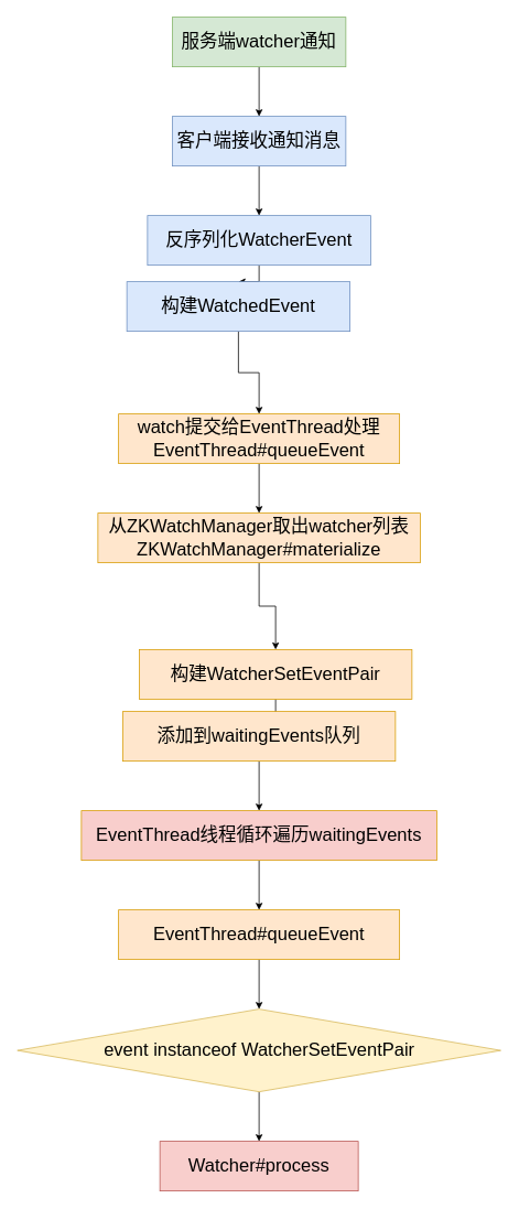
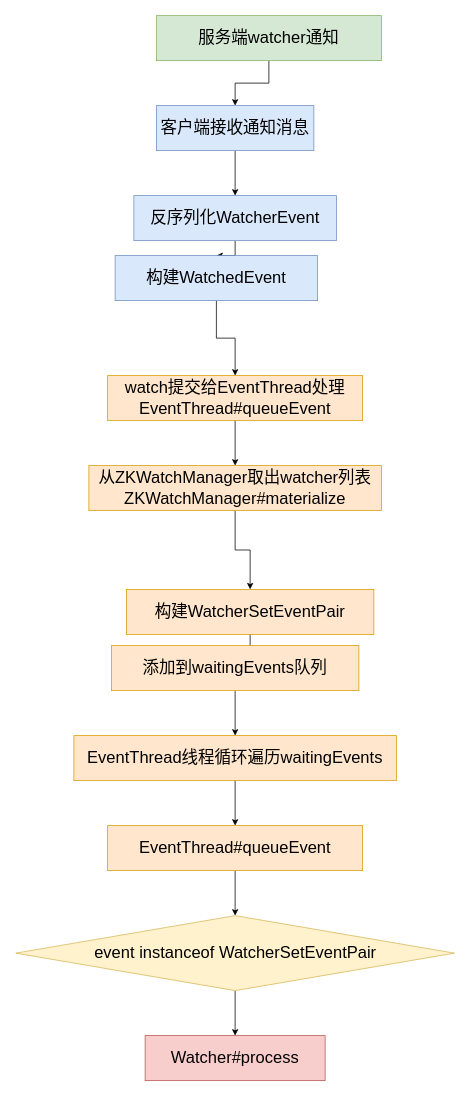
  <mxCell id="0" />
  <mxCell id="1" parent="0" />
  <mxCell id="2" value="" style="edgeStyle=orthogonalEdgeStyle;rounded=0;orthogonalLoop=1;jettySize=auto;html=1;" edge="1" parent="1" source="3" target="5"><mxGeometry relative="1" as="geometry" /></mxCell>
- <mxCell id="3" value="&lt;font style=&quot;font-size: 22px&quot;&gt;服务端watcher通知&lt;/font&gt;" style="rounded=0;whiteSpace=wrap;html=1;fillColor=#d5e8d4;strokeColor=#82b366;" vertex="1" parent="1"><mxGeometry x="208" y="20" width="210" height="60" as="geometry" /></mxCell>
+ <mxCell id="3" value="&lt;font style=&quot;font-size: 22px&quot;&gt;服务端watcher通知&lt;/font&gt;" style="rounded=0;whiteSpace=wrap;html=1;fillColor=#d5e8d4;strokeColor=#82b366;" vertex="1" parent="1"><mxGeometry x="208" y="20" width="300" height="60" as="geometry" /></mxCell>
  <mxCell id="4" value="" style="edgeStyle=orthogonalEdgeStyle;rounded=0;orthogonalLoop=1;jettySize=auto;html=1;" edge="1" parent="1" source="5" target="7"><mxGeometry relative="1" as="geometry" /></mxCell>
  <mxCell id="5" value="&lt;font style=&quot;font-size: 22px&quot;&gt;客户端接收通知消息&lt;/font&gt;" style="rounded=0;whiteSpace=wrap;html=1;fillColor=#dae8fc;strokeColor=#6c8ebf;" vertex="1" parent="1"><mxGeometry x="208" y="140" width="210" height="60" as="geometry" /></mxCell>
  <mxCell id="6" value="" style="edgeStyle=orthogonalEdgeStyle;rounded=0;orthogonalLoop=1;jettySize=auto;html=1;" edge="1" parent="1" source="7" target="9"><mxGeometry relative="1" as="geometry" /></mxCell>
  <mxCell id="7" value="&lt;font style=&quot;font-size: 22px&quot;&gt;反序列化WatcherEvent&lt;/font&gt;" style="rounded=0;whiteSpace=wrap;html=1;fillColor=#dae8fc;strokeColor=#6c8ebf;" vertex="1" parent="1"><mxGeometry x="178" y="260" width="270" height="60" as="geometry" /></mxCell>
  <mxCell id="8" value="" style="edgeStyle=orthogonalEdgeStyle;rounded=0;orthogonalLoop=1;jettySize=auto;html=1;" edge="1" parent="1" source="9" target="11"><mxGeometry relative="1" as="geometry" /></mxCell>
  <mxCell id="9" value="&lt;font style=&quot;font-size: 22px&quot;&gt;构建WatchedEvent&lt;/font&gt;" style="rounded=0;whiteSpace=wrap;html=1;fillColor=#dae8fc;strokeColor=#6c8ebf;" vertex="1" parent="1"><mxGeometry x="153" y="340" width="270" height="60" as="geometry" /></mxCell>
  <mxCell id="10" value="" style="edgeStyle=orthogonalEdgeStyle;rounded=0;orthogonalLoop=1;jettySize=auto;html=1;" edge="1" parent="1" source="11" target="13"><mxGeometry relative="1" as="geometry" /></mxCell>
  <mxCell id="11" value="&lt;font style=&quot;font-size: 22px&quot;&gt;watch提交给EventThread处理&lt;br&gt;EventThread#queueEvent&lt;/font&gt;" style="rounded=0;whiteSpace=wrap;html=1;fillColor=#ffe6cc;strokeColor=#d79b00;" vertex="1" parent="1"><mxGeometry x="143" y="500" width="340" height="60" as="geometry" /></mxCell>
  <mxCell id="12" value="" style="edgeStyle=orthogonalEdgeStyle;rounded=0;orthogonalLoop=1;jettySize=auto;html=1;" edge="1" parent="1" source="13" target="15"><mxGeometry relative="1" as="geometry" /></mxCell>
  <mxCell id="13" value="&lt;font style=&quot;font-size: 22px&quot;&gt;从ZKWatchManager取出watcher列表&lt;br&gt;ZKWatchManager#materialize&lt;/font&gt;" style="rounded=0;whiteSpace=wrap;html=1;fillColor=#ffe6cc;strokeColor=#d79b00;" vertex="1" parent="1"><mxGeometry x="118" y="620" width="390" height="60" as="geometry" /></mxCell>
  <mxCell id="14" value="" style="edgeStyle=orthogonalEdgeStyle;rounded=0;orthogonalLoop=1;jettySize=auto;html=1;" edge="1" parent="1" source="15" target="17"><mxGeometry relative="1" as="geometry" /></mxCell>
  <mxCell id="15" value="&lt;font style=&quot;font-size: 22px&quot;&gt;构建WatcherSetEventPair&lt;/font&gt;" style="rounded=0;whiteSpace=wrap;html=1;fillColor=#ffe6cc;strokeColor=#d79b00;" vertex="1" parent="1"><mxGeometry x="168" y="785" width="330" height="60" as="geometry" /></mxCell>
  <mxCell id="16" value="" style="edgeStyle=orthogonalEdgeStyle;rounded=0;orthogonalLoop=1;jettySize=auto;html=1;" edge="1" parent="1" source="17" target="19"><mxGeometry relative="1" as="geometry" /></mxCell>
  <mxCell id="17" value="&lt;span style=&quot;font-size: 22px&quot;&gt;添加到waitingEvents队列&lt;/span&gt;" style="rounded=0;whiteSpace=wrap;html=1;fillColor=#ffe6cc;strokeColor=#d79b00;" vertex="1" parent="1"><mxGeometry x="148" y="860" width="330" height="60" as="geometry" /></mxCell>
  <mxCell id="18" value="" style="edgeStyle=orthogonalEdgeStyle;rounded=0;orthogonalLoop=1;jettySize=auto;html=1;" edge="1" parent="1" source="19" target="21"><mxGeometry relative="1" as="geometry" /></mxCell>
- <mxCell id="19" value="&lt;span style=&quot;font-size: 22px&quot;&gt;EventThread线程循环遍历waitingEvents&lt;/span&gt;" style="rounded=0;whiteSpace=wrap;html=1;fillColor=#f8cecc;strokeColor=#d79b00;" vertex="1" parent="1"><mxGeometry x="98" y="980" width="430" height="60" as="geometry" /></mxCell>
+ <mxCell id="19" value="&lt;span style=&quot;font-size: 22px&quot;&gt;EventThread线程循环遍历waitingEvents&lt;/span&gt;" style="rounded=0;whiteSpace=wrap;html=1;fillColor=#ffe6cc;strokeColor=#d79b00;" vertex="1" parent="1"><mxGeometry x="98" y="980" width="430" height="60" as="geometry" /></mxCell>
  <mxCell id="20" value="" style="edgeStyle=orthogonalEdgeStyle;rounded=0;orthogonalLoop=1;jettySize=auto;html=1;" edge="1" parent="1" source="21" target="23"><mxGeometry relative="1" as="geometry" /></mxCell>
  <mxCell id="21" value="&lt;span style=&quot;font-size: 22px&quot;&gt;EventThread#queueEvent&lt;/span&gt;" style="rounded=0;whiteSpace=wrap;html=1;fillColor=#ffe6cc;strokeColor=#d79b00;" vertex="1" parent="1"><mxGeometry x="143" y="1100" width="340" height="60" as="geometry" /></mxCell>
  <mxCell id="22" value="" style="edgeStyle=orthogonalEdgeStyle;rounded=0;orthogonalLoop=1;jettySize=auto;html=1;" edge="1" parent="1" source="23" target="24"><mxGeometry relative="1" as="geometry" /></mxCell>
  <mxCell id="23" value="&lt;font style=&quot;font-size: 22px&quot;&gt;event instanceof WatcherSetEventPair&lt;/font&gt;" style="rhombus;whiteSpace=wrap;html=1;fillColor=#fff2cc;strokeColor=#d6b656;" vertex="1" parent="1"><mxGeometry x="20.5" y="1220" width="585" height="100" as="geometry" /></mxCell>
  <mxCell id="24" value="&lt;font style=&quot;font-size: 22px&quot;&gt;Watcher#process&lt;/font&gt;" style="rounded=0;whiteSpace=wrap;html=1;fillColor=#f8cecc;strokeColor=#b85450;" vertex="1" parent="1"><mxGeometry x="193" y="1380" width="240" height="60" as="geometry" /></mxCell>
